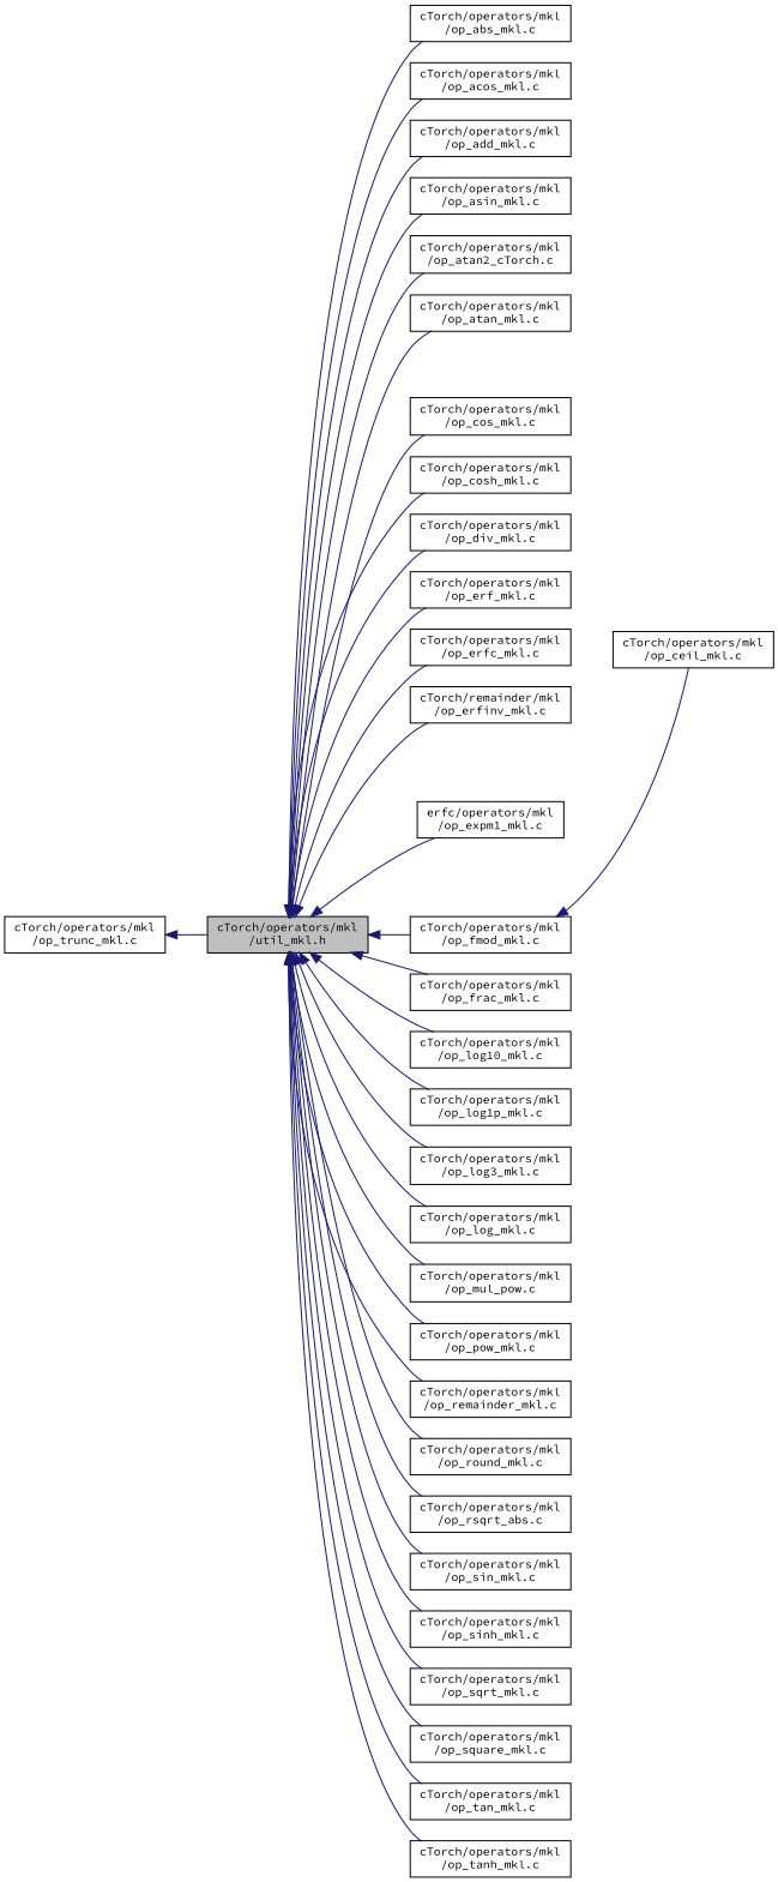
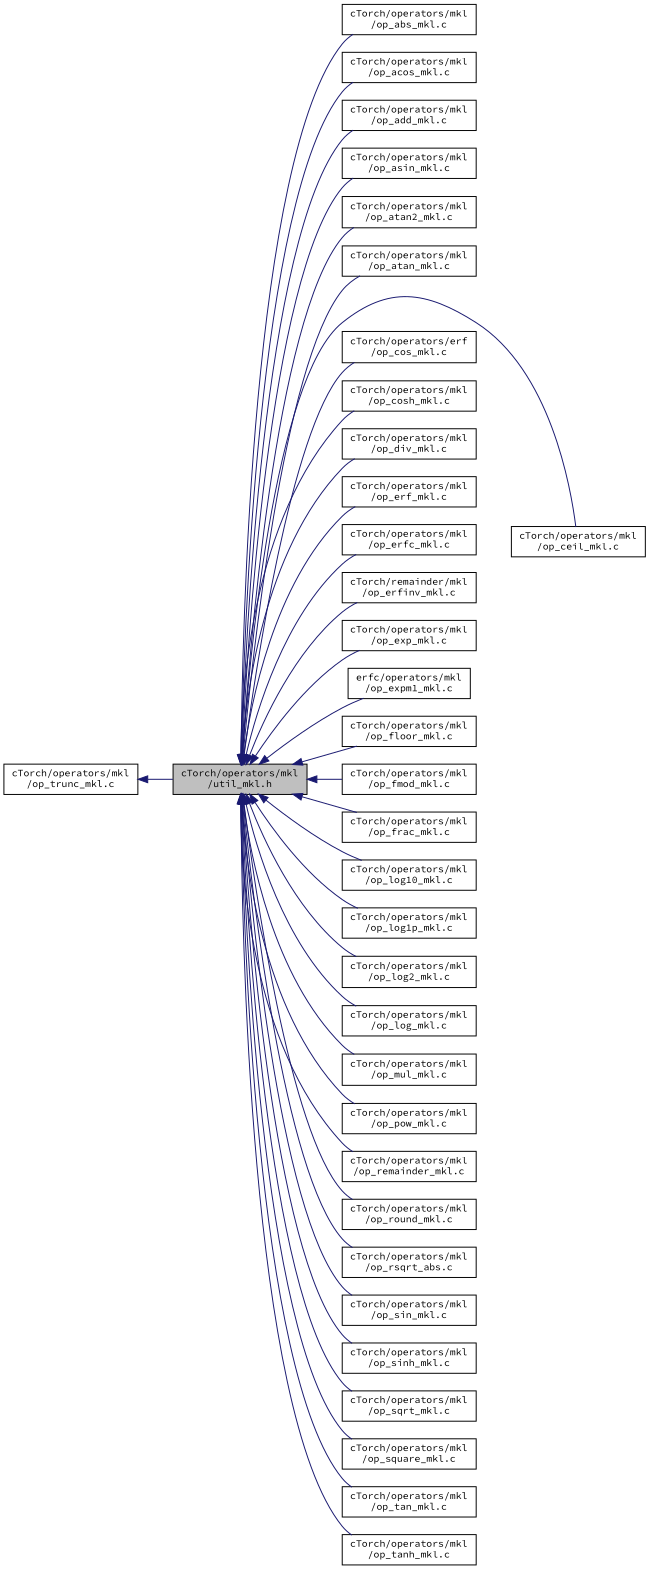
  digraph {
    fontname="Source Code Pro"
    rankdir=LR
    node [color=black fillcolor=white fontname="Source Code Pro" fontsize=10 shape=record style=filled]
    edge [color=midnightblue dir=back fontname="Source Code Pro" fontsize=10 labelfontname=Helvetica labelfontsize=10 style=solid]
    n1 [fillcolor=grey75 fontcolor=black height=0.2 label="cTorch/operators/mkl\l/util_mkl.h" width=0.4]
    n2 [height=0.2 label="cTorch/operators/mkl\l/op_abs_mkl.c" width=0.4]
    n3 [height=0.2 label="cTorch/operators/mkl\l/op_acos_mkl.c" width=0.4]
    n4 [height=0.2 label="cTorch/operators/mkl\l/op_add_mkl.c" width=0.4]
    n5 [height=0.2 label="cTorch/operators/mkl\l/op_asin_mkl.c" width=0.4]
-   n6 [height=0.2 label="cTorch/operators/mkl\l/op_atan2_cTorch.c" width=0.4]
+   n6 [height=0.2 label="cTorch/operators/mkl\l/op_atan2_mkl.c" width=0.4]
    n7 [height=0.2 label="cTorch/operators/mkl\l/op_atan_mkl.c" width=0.4]
    n8 [height=0.2 label="cTorch/operators/mkl\l/op_ceil_mkl.c" width=0.4]
-   n9 [height=0.2 label="cTorch/operators/mkl\l/op_cos_mkl.c" width=0.4]
+   n9 [height=0.2 label="cTorch/operators/erf\l/op_cos_mkl.c" width=0.4]
    n10 [height=0.2 label="cTorch/operators/mkl\l/op_cosh_mkl.c" width=0.4]
    n11 [height=0.2 label="cTorch/operators/mkl\l/op_div_mkl.c" width=0.4]
    n12 [height=0.2 label="cTorch/operators/mkl\l/op_erf_mkl.c" width=0.4]
    n13 [height=0.2 label="cTorch/operators/mkl\l/op_erfc_mkl.c" width=0.4]
    n14 [height=0.2 label="cTorch/remainder/mkl\l/op_erfinv_mkl.c" width=0.4]
+   n15 [height=0.2 label="cTorch/operators/mkl\l/op_exp_mkl.c" width=0.4]
    n16 [height=0.2 label="erfc/operators/mkl\l/op_expm1_mkl.c" width=0.4]
+   n17 [height=0.2 label="cTorch/operators/mkl\l/op_floor_mkl.c" width=0.4]
    n18 [height=0.2 label="cTorch/operators/mkl\l/op_fmod_mkl.c" width=0.4]
    n19 [height=0.2 label="cTorch/operators/mkl\l/op_frac_mkl.c" width=0.4]
    n20 [height=0.2 label="cTorch/operators/mkl\l/op_log10_mkl.c" width=0.4]
    n21 [height=0.2 label="cTorch/operators/mkl\l/op_log1p_mkl.c" width=0.4]
-   n22 [height=0.2 label="cTorch/operators/mkl\l/op_log3_mkl.c" width=0.4]
+   n22 [height=0.2 label="cTorch/operators/mkl\l/op_log2_mkl.c" width=0.4]
    n23 [height=0.2 label="cTorch/operators/mkl\l/op_log_mkl.c" width=0.4]
-   n24 [height=0.2 label="cTorch/operators/mkl\l/op_mul_pow.c" width=0.4]
+   n24 [height=0.2 label="cTorch/operators/mkl\l/op_mul_mkl.c" width=0.4]
    n25 [height=0.2 label="cTorch/operators/mkl\l/op_pow_mkl.c" width=0.4]
    n26 [height=0.2 label="cTorch/operators/mkl\l/op_remainder_mkl.c" width=0.4]
    n27 [height=0.2 label="cTorch/operators/mkl\l/op_round_mkl.c" width=0.4]
    n28 [height=0.2 label="cTorch/operators/mkl\l/op_rsqrt_abs.c" width=0.4]
    n29 [height=0.2 label="cTorch/operators/mkl\l/op_sin_mkl.c" width=0.4]
    n30 [height=0.2 label="cTorch/operators/mkl\l/op_sinh_mkl.c" width=0.4]
    n31 [height=0.2 label="cTorch/operators/mkl\l/op_sqrt_mkl.c" width=0.4]
    n32 [height=0.2 label="cTorch/operators/mkl\l/op_square_mkl.c" width=0.4]
    n33 [height=0.2 label="cTorch/operators/mkl\l/op_tan_mkl.c" width=0.4]
    n34 [height=0.2 label="cTorch/operators/mkl\l/op_tanh_mkl.c" width=0.4]
    n35 [height=0.2 label="cTorch/operators/mkl\l/op_trunc_mkl.c" width=0.4]
    n1 -> n2
    n1 -> n3
    n1 -> n4
    n1 -> n5
    n1 -> n6
    n1 -> n7
-   n18 -> n8
+   n1 -> n8
    n1 -> n9
    n1 -> n10
    n1 -> n11
    n1 -> n12
    n1 -> n13
    n1 -> n14
+   n1 -> n15
    n1 -> n16
+   n1 -> n17
    n1 -> n18
    n1 -> n19
    n1 -> n20
    n1 -> n21
    n1 -> n22
    n1 -> n23
    n1 -> n24
    n1 -> n25
    n1 -> n26
    n1 -> n27
    n1 -> n28
    n1 -> n29
    n1 -> n30
    n1 -> n31
    n1 -> n32
    n1 -> n33
    n1 -> n34
    n35 -> n1
  }
